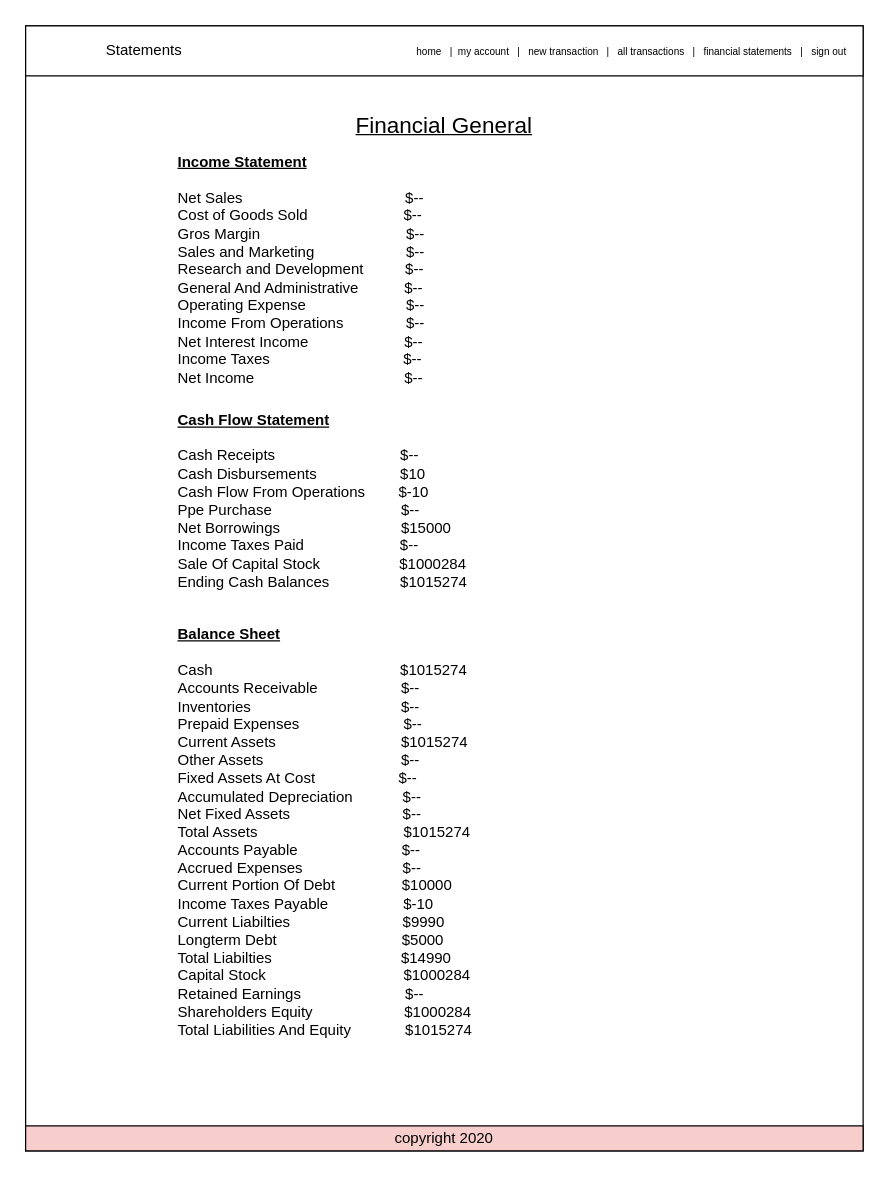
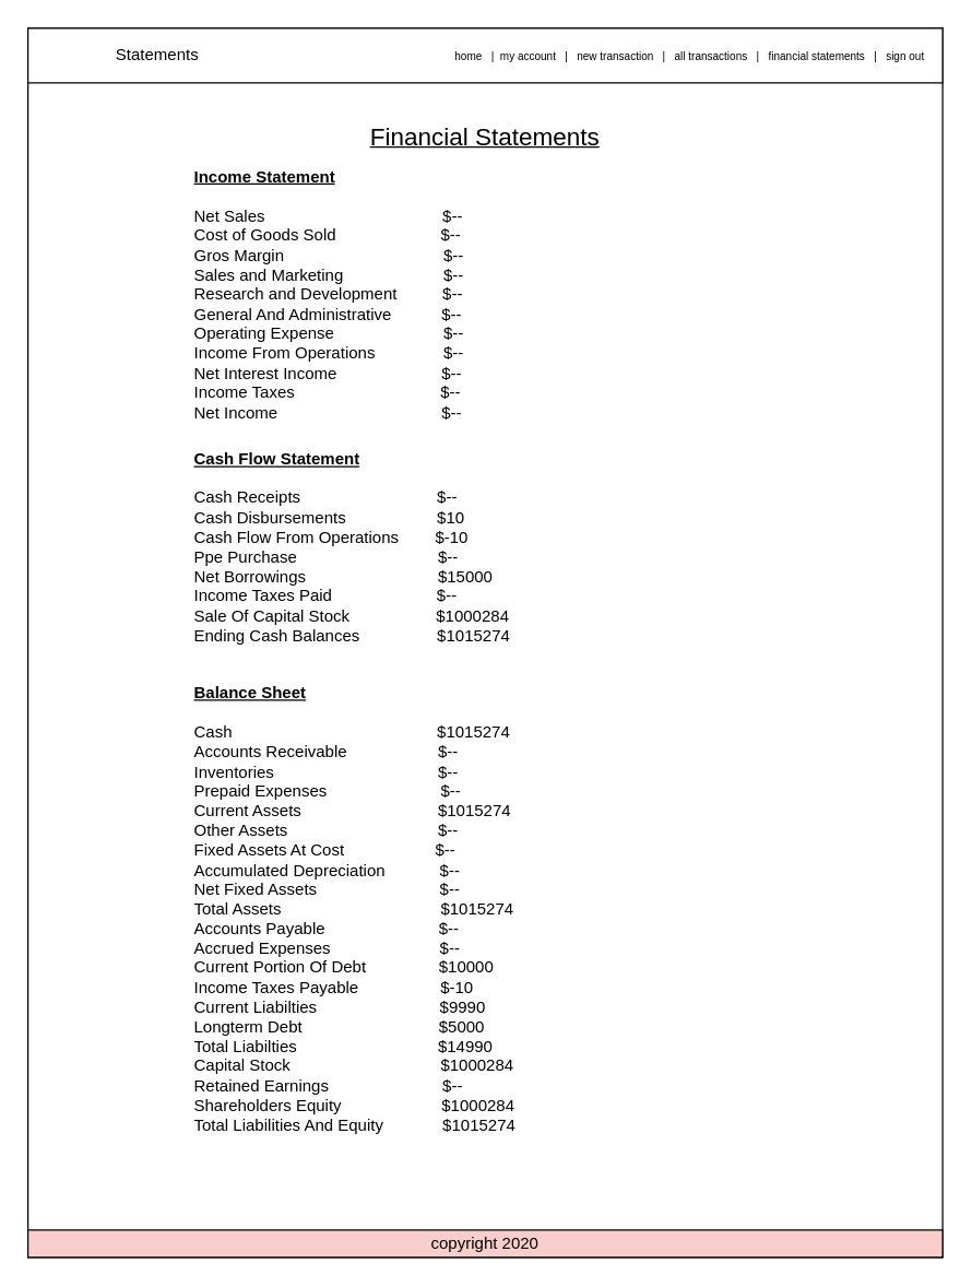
  <mxCell id="0" />
  <mxCell id="1" parent="0" />
  <mxCell id="2" value="" style="rounded=0;whiteSpace=wrap;html=1;" parent="1" vertex="1"><mxGeometry x="20" y="20" width="670" height="900" as="geometry" /></mxCell>
  <mxCell id="3" value="" style="rounded=0;whiteSpace=wrap;html=1;" parent="1" vertex="1"><mxGeometry x="20" y="20" width="670" height="40" as="geometry" /></mxCell>
  <mxCell id="4" value="copyright 2020" style="rounded=0;whiteSpace=wrap;html=1;fillColor=#f8cecc;" parent="1" vertex="1"><mxGeometry x="20" y="900" width="670" height="20" as="geometry" /></mxCell>
  <mxCell id="5" value="Statements" style="text;html=1;strokeColor=none;fillColor=none;align=center;verticalAlign=middle;whiteSpace=wrap;rounded=0;" parent="1" vertex="1"><mxGeometry x="45" y="30" width="140" height="20" as="geometry" /></mxCell>
  <mxCell id="6" value="&lt;font style=&quot;font-size: 8px&quot;&gt;home&amp;nbsp; &amp;nbsp;|&amp;nbsp; my account&amp;nbsp; &amp;nbsp;|&amp;nbsp; &amp;nbsp;new transaction&amp;nbsp; &amp;nbsp;|&amp;nbsp; &amp;nbsp;all transactions&amp;nbsp; &amp;nbsp;|&amp;nbsp; &amp;nbsp;financial statements&amp;nbsp; &amp;nbsp;|&amp;nbsp; &amp;nbsp;sign out&lt;/font&gt;" style="text;html=1;strokeColor=none;fillColor=none;align=center;verticalAlign=middle;whiteSpace=wrap;rounded=0;" parent="1" vertex="1"><mxGeometry x="320" y="30" width="370" height="20" as="geometry" /></mxCell>
- <mxCell id="7" value="&lt;font style=&quot;font-size: 18px&quot;&gt;&lt;u&gt;Financial General&lt;/u&gt;&lt;/font&gt;" style="text;html=1;strokeColor=none;fillColor=none;align=center;verticalAlign=middle;whiteSpace=wrap;rounded=0;" parent="1" vertex="1"><mxGeometry x="245" y="90" width="220" height="20" as="geometry" /></mxCell>
+ <mxCell id="7" value="&lt;font style=&quot;font-size: 18px&quot;&gt;&lt;u&gt;Financial Statements&lt;/u&gt;&lt;/font&gt;" style="text;html=1;strokeColor=none;fillColor=none;align=center;verticalAlign=middle;whiteSpace=wrap;rounded=0;" parent="1" vertex="1"><mxGeometry x="245" y="90" width="220" height="20" as="geometry" /></mxCell>
  <mxCell id="8" value="&lt;font&gt;&lt;font style=&quot;font-size: 12px&quot;&gt;&lt;b&gt;&lt;u&gt;Income Statement&lt;/u&gt;&lt;/b&gt;&lt;br&gt;&lt;br&gt;Net Sales&amp;nbsp; &amp;nbsp; &amp;nbsp; &amp;nbsp; &amp;nbsp; &amp;nbsp; &amp;nbsp; &amp;nbsp; &amp;nbsp; &amp;nbsp; &amp;nbsp; &amp;nbsp; &amp;nbsp; &amp;nbsp; &amp;nbsp; &amp;nbsp; &amp;nbsp; &amp;nbsp; &amp;nbsp; &amp;nbsp;$--&lt;br&gt;Cost of Goods Sold&amp;nbsp; &amp;nbsp; &amp;nbsp; &amp;nbsp; &amp;nbsp; &amp;nbsp; &amp;nbsp; &amp;nbsp; &amp;nbsp; &amp;nbsp; &amp;nbsp; &amp;nbsp;$--&lt;br&gt;Gros Margin&amp;nbsp; &amp;nbsp; &amp;nbsp; &amp;nbsp; &amp;nbsp; &amp;nbsp; &amp;nbsp; &amp;nbsp; &amp;nbsp; &amp;nbsp; &amp;nbsp; &amp;nbsp; &amp;nbsp; &amp;nbsp; &amp;nbsp; &amp;nbsp; &amp;nbsp; &amp;nbsp;$--&lt;br&gt;Sales and Marketing&amp;nbsp; &amp;nbsp; &amp;nbsp; &amp;nbsp; &amp;nbsp; &amp;nbsp; &amp;nbsp; &amp;nbsp; &amp;nbsp; &amp;nbsp; &amp;nbsp; $--&lt;br&gt;Research and Development&amp;nbsp; &amp;nbsp; &amp;nbsp; &amp;nbsp; &amp;nbsp; $--&lt;br&gt;General And Administrative&amp;nbsp; &amp;nbsp; &amp;nbsp; &amp;nbsp; &amp;nbsp; &amp;nbsp;$--&lt;br&gt;Operating Expense&amp;nbsp; &amp;nbsp; &amp;nbsp; &amp;nbsp; &amp;nbsp; &amp;nbsp; &amp;nbsp; &amp;nbsp; &amp;nbsp; &amp;nbsp; &amp;nbsp; &amp;nbsp; $--&lt;br&gt;Income From Operations&amp;nbsp; &amp;nbsp; &amp;nbsp; &amp;nbsp; &amp;nbsp; &amp;nbsp; &amp;nbsp; &amp;nbsp;$--&lt;br&gt;Net Interest Income&amp;nbsp; &amp;nbsp; &amp;nbsp; &amp;nbsp; &amp;nbsp; &amp;nbsp; &amp;nbsp; &amp;nbsp; &amp;nbsp; &amp;nbsp; &amp;nbsp; &amp;nbsp;$--&lt;br&gt;Income Taxes&amp;nbsp; &amp;nbsp; &amp;nbsp; &amp;nbsp; &amp;nbsp; &amp;nbsp; &amp;nbsp; &amp;nbsp; &amp;nbsp; &amp;nbsp; &amp;nbsp; &amp;nbsp; &amp;nbsp; &amp;nbsp; &amp;nbsp; &amp;nbsp; $--&lt;br&gt;Net Income&amp;nbsp; &amp;nbsp; &amp;nbsp; &amp;nbsp; &amp;nbsp; &amp;nbsp; &amp;nbsp; &amp;nbsp; &amp;nbsp; &amp;nbsp; &amp;nbsp; &amp;nbsp; &amp;nbsp; &amp;nbsp; &amp;nbsp; &amp;nbsp; &amp;nbsp; &amp;nbsp; $--&lt;/font&gt;&lt;br&gt;&lt;/font&gt;" style="text;html=1;strokeColor=none;fillColor=none;align=left;verticalAlign=middle;whiteSpace=wrap;rounded=0;direction=south;" parent="1" vertex="1"><mxGeometry x="140" y="120" width="350" height="190" as="geometry" /></mxCell>
  <mxCell id="9" value="&lt;font&gt;&lt;font style=&quot;font-size: 12px&quot;&gt;&lt;b&gt;&lt;u&gt;Cash Flow Statement&lt;/u&gt;&lt;/b&gt;&lt;br&gt;&lt;br&gt;&lt;/font&gt;Cash Receipts&amp;nbsp; &amp;nbsp; &amp;nbsp; &amp;nbsp; &amp;nbsp; &amp;nbsp; &amp;nbsp; &amp;nbsp; &amp;nbsp; &amp;nbsp; &amp;nbsp; &amp;nbsp; &amp;nbsp; &amp;nbsp; &amp;nbsp; $--&lt;br&gt;Cash Disbursements&amp;nbsp; &amp;nbsp; &amp;nbsp; &amp;nbsp; &amp;nbsp; &amp;nbsp; &amp;nbsp; &amp;nbsp; &amp;nbsp; &amp;nbsp; $10&lt;br&gt;Cash Flow From Operations&amp;nbsp; &amp;nbsp; &amp;nbsp; &amp;nbsp; $-10&lt;br&gt;Ppe Purchase&amp;nbsp; &amp;nbsp; &amp;nbsp; &amp;nbsp; &amp;nbsp; &amp;nbsp; &amp;nbsp; &amp;nbsp; &amp;nbsp; &amp;nbsp; &amp;nbsp; &amp;nbsp; &amp;nbsp; &amp;nbsp; &amp;nbsp; &amp;nbsp;$--&lt;br&gt;Net Borrowings&amp;nbsp; &amp;nbsp; &amp;nbsp; &amp;nbsp; &amp;nbsp; &amp;nbsp; &amp;nbsp; &amp;nbsp; &amp;nbsp; &amp;nbsp; &amp;nbsp; &amp;nbsp; &amp;nbsp; &amp;nbsp; &amp;nbsp;$15000&lt;br&gt;Income Taxes Paid&amp;nbsp; &amp;nbsp; &amp;nbsp; &amp;nbsp; &amp;nbsp; &amp;nbsp; &amp;nbsp; &amp;nbsp; &amp;nbsp; &amp;nbsp; &amp;nbsp; &amp;nbsp;$--&lt;br&gt;Sale Of Capital Stock&amp;nbsp; &amp;nbsp; &amp;nbsp; &amp;nbsp; &amp;nbsp; &amp;nbsp; &amp;nbsp; &amp;nbsp; &amp;nbsp; &amp;nbsp;$1000284&lt;br&gt;Ending Cash Balances&amp;nbsp; &amp;nbsp; &amp;nbsp; &amp;nbsp; &amp;nbsp; &amp;nbsp; &amp;nbsp; &amp;nbsp; &amp;nbsp;$1015274&lt;br&gt;&lt;/font&gt;" style="text;html=1;strokeColor=none;fillColor=none;align=left;verticalAlign=middle;whiteSpace=wrap;rounded=0;direction=south;" parent="1" vertex="1"><mxGeometry x="140" y="325" width="350" height="150" as="geometry" /></mxCell>
  <mxCell id="10" value="&lt;font&gt;&lt;font style=&quot;font-size: 12px&quot;&gt;&lt;b&gt;&lt;u&gt;Balance Sheet&lt;/u&gt;&lt;/b&gt;&lt;br&gt;&lt;br&gt;&lt;/font&gt;Cash&amp;nbsp; &amp;nbsp; &amp;nbsp; &amp;nbsp; &amp;nbsp; &amp;nbsp; &amp;nbsp; &amp;nbsp; &amp;nbsp; &amp;nbsp; &amp;nbsp; &amp;nbsp; &amp;nbsp; &amp;nbsp; &amp;nbsp; &amp;nbsp; &amp;nbsp; &amp;nbsp; &amp;nbsp; &amp;nbsp; &amp;nbsp; &amp;nbsp; &amp;nbsp;$1015274&lt;br&gt;Accounts Receivable&amp;nbsp; &amp;nbsp; &amp;nbsp; &amp;nbsp; &amp;nbsp; &amp;nbsp; &amp;nbsp; &amp;nbsp; &amp;nbsp; &amp;nbsp; $--&lt;br&gt;Inventories&amp;nbsp; &amp;nbsp; &amp;nbsp; &amp;nbsp; &amp;nbsp; &amp;nbsp; &amp;nbsp; &amp;nbsp; &amp;nbsp; &amp;nbsp; &amp;nbsp; &amp;nbsp; &amp;nbsp; &amp;nbsp; &amp;nbsp; &amp;nbsp; &amp;nbsp; &amp;nbsp; $--&lt;br&gt;Prepaid Expenses&amp;nbsp; &amp;nbsp; &amp;nbsp; &amp;nbsp; &amp;nbsp; &amp;nbsp; &amp;nbsp; &amp;nbsp; &amp;nbsp; &amp;nbsp; &amp;nbsp; &amp;nbsp; &amp;nbsp;$--&lt;br&gt;Current Assets&amp;nbsp; &amp;nbsp; &amp;nbsp; &amp;nbsp; &amp;nbsp; &amp;nbsp; &amp;nbsp; &amp;nbsp; &amp;nbsp; &amp;nbsp; &amp;nbsp; &amp;nbsp; &amp;nbsp; &amp;nbsp; &amp;nbsp; $1015274&lt;br&gt;Other Assets&amp;nbsp; &amp;nbsp; &amp;nbsp; &amp;nbsp; &amp;nbsp; &amp;nbsp; &amp;nbsp; &amp;nbsp; &amp;nbsp; &amp;nbsp; &amp;nbsp; &amp;nbsp; &amp;nbsp; &amp;nbsp; &amp;nbsp; &amp;nbsp; &amp;nbsp;$--&lt;br&gt;Fixed Assets At Cost&amp;nbsp; &amp;nbsp; &amp;nbsp; &amp;nbsp; &amp;nbsp; &amp;nbsp; &amp;nbsp; &amp;nbsp; &amp;nbsp; &amp;nbsp; $--&lt;br&gt;Accumulated Depreciation&amp;nbsp; &amp;nbsp; &amp;nbsp; &amp;nbsp; &amp;nbsp; &amp;nbsp; $--&lt;br&gt;Net Fixed Assets&amp;nbsp; &amp;nbsp; &amp;nbsp; &amp;nbsp; &amp;nbsp; &amp;nbsp; &amp;nbsp; &amp;nbsp; &amp;nbsp; &amp;nbsp; &amp;nbsp; &amp;nbsp; &amp;nbsp; &amp;nbsp;$--&lt;br&gt;Total Assets&amp;nbsp; &amp;nbsp; &amp;nbsp; &amp;nbsp; &amp;nbsp; &amp;nbsp; &amp;nbsp; &amp;nbsp; &amp;nbsp; &amp;nbsp; &amp;nbsp; &amp;nbsp; &amp;nbsp; &amp;nbsp; &amp;nbsp; &amp;nbsp; &amp;nbsp; &amp;nbsp;$1015274&lt;br&gt;Accounts Payable&amp;nbsp; &amp;nbsp; &amp;nbsp; &amp;nbsp; &amp;nbsp; &amp;nbsp; &amp;nbsp; &amp;nbsp; &amp;nbsp; &amp;nbsp; &amp;nbsp; &amp;nbsp; &amp;nbsp;$--&lt;br&gt;Accrued Expenses&amp;nbsp; &amp;nbsp; &amp;nbsp; &amp;nbsp; &amp;nbsp; &amp;nbsp; &amp;nbsp; &amp;nbsp; &amp;nbsp; &amp;nbsp; &amp;nbsp; &amp;nbsp; $--&lt;br&gt;Current Portion Of Debt&amp;nbsp; &amp;nbsp; &amp;nbsp; &amp;nbsp; &amp;nbsp; &amp;nbsp; &amp;nbsp; &amp;nbsp;&amp;nbsp;$10000&lt;br&gt;Income Taxes Payable&amp;nbsp; &amp;nbsp; &amp;nbsp; &amp;nbsp; &amp;nbsp; &amp;nbsp; &amp;nbsp; &amp;nbsp; &amp;nbsp; $-10&lt;br&gt;Current Liabilties&amp;nbsp; &amp;nbsp; &amp;nbsp; &amp;nbsp; &amp;nbsp; &amp;nbsp; &amp;nbsp; &amp;nbsp; &amp;nbsp; &amp;nbsp; &amp;nbsp; &amp;nbsp; &amp;nbsp; &amp;nbsp;$9990&lt;br&gt;Longterm Debt&amp;nbsp; &amp;nbsp; &amp;nbsp; &amp;nbsp; &amp;nbsp; &amp;nbsp; &amp;nbsp; &amp;nbsp; &amp;nbsp; &amp;nbsp; &amp;nbsp; &amp;nbsp; &amp;nbsp; &amp;nbsp; &amp;nbsp; $5000&lt;br&gt;Total Liabilties&amp;nbsp; &amp;nbsp; &amp;nbsp; &amp;nbsp; &amp;nbsp; &amp;nbsp; &amp;nbsp; &amp;nbsp; &amp;nbsp; &amp;nbsp; &amp;nbsp; &amp;nbsp; &amp;nbsp; &amp;nbsp; &amp;nbsp; &amp;nbsp;$14990&lt;br&gt;Capital Stock&amp;nbsp; &amp;nbsp; &amp;nbsp; &amp;nbsp; &amp;nbsp; &amp;nbsp; &amp;nbsp; &amp;nbsp; &amp;nbsp; &amp;nbsp; &amp;nbsp; &amp;nbsp; &amp;nbsp; &amp;nbsp; &amp;nbsp; &amp;nbsp; &amp;nbsp;$1000284&lt;br&gt;Retained Earnings&amp;nbsp; &amp;nbsp; &amp;nbsp; &amp;nbsp; &amp;nbsp; &amp;nbsp; &amp;nbsp; &amp;nbsp; &amp;nbsp; &amp;nbsp; &amp;nbsp; &amp;nbsp; &amp;nbsp;$--&lt;br&gt;Shareholders Equity&amp;nbsp; &amp;nbsp; &amp;nbsp; &amp;nbsp; &amp;nbsp; &amp;nbsp; &amp;nbsp; &amp;nbsp; &amp;nbsp; &amp;nbsp; &amp;nbsp; $1000284&lt;br&gt;Total Liabilities And Equity&amp;nbsp; &amp;nbsp; &amp;nbsp; &amp;nbsp; &amp;nbsp; &amp;nbsp; &amp;nbsp;$1015274&lt;br&gt;&lt;/font&gt;" style="text;html=1;strokeColor=none;fillColor=none;align=left;verticalAlign=middle;whiteSpace=wrap;rounded=0;direction=south;" parent="1" vertex="1"><mxGeometry x="140" y="490" width="340" height="350" as="geometry" /></mxCell>
